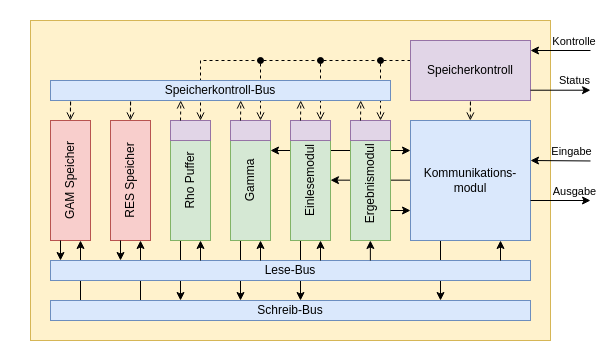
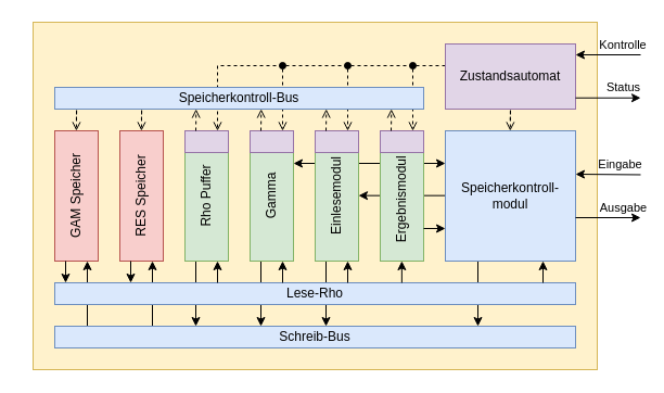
  <mxCell id="0" />
  <mxCell id="1" parent="0" />
  <mxCell id="2" value="" style="rounded=0;whiteSpace=wrap;html=1;fillColor=#fff2cc;strokeColor=#d6b656;" parent="1" vertex="1"><mxGeometry x="30" y="20" width="520" height="320" as="geometry" /></mxCell>
  <mxCell id="3" value="" style="endArrow=open;html=1;rounded=0;dashed=1;endFill=0;startArrow=oval;startFill=1;" parent="1" edge="1"><mxGeometry width="50" height="50" relative="1" as="geometry"><mxPoint x="380" y="60" as="sourcePoint" /><mxPoint x="380" y="120" as="targetPoint" /><Array as="points" /></mxGeometry></mxCell>
  <mxCell id="4" value="" style="endArrow=open;html=1;rounded=0;dashed=1;endFill=0;startArrow=oval;startFill=1;" parent="1" edge="1"><mxGeometry width="50" height="50" relative="1" as="geometry"><mxPoint x="320" y="60" as="sourcePoint" /><mxPoint x="320" y="120" as="targetPoint" /><Array as="points" /></mxGeometry></mxCell>
  <mxCell id="5" value="" style="endArrow=open;html=1;rounded=0;dashed=1;endFill=0;startArrow=oval;startFill=1;" parent="1" edge="1"><mxGeometry width="50" height="50" relative="1" as="geometry"><mxPoint x="260" y="60" as="sourcePoint" /><mxPoint x="260" y="120" as="targetPoint" /><Array as="points" /></mxGeometry></mxCell>
  <mxCell id="6" value="" style="endArrow=open;html=1;rounded=0;dashed=1;endFill=0;" parent="1" edge="1"><mxGeometry width="50" height="50" relative="1" as="geometry"><mxPoint x="410" y="60" as="sourcePoint" /><mxPoint x="200" y="120" as="targetPoint" /><Array as="points"><mxPoint x="200" y="60" /></Array></mxGeometry></mxCell>
  <mxCell id="7" value="" style="endArrow=classic;html=1;rounded=0;" parent="1" edge="1"><mxGeometry width="50" height="50" relative="1" as="geometry"><mxPoint x="410" y="179.66" as="sourcePoint" /><mxPoint x="330" y="179.66" as="targetPoint" /></mxGeometry></mxCell>
  <mxCell id="8" value="" style="endArrow=classic;startArrow=classic;html=1;rounded=0;" parent="1" edge="1"><mxGeometry width="50" height="50" relative="1" as="geometry"><mxPoint x="270" y="150" as="sourcePoint" /><mxPoint x="410" y="150" as="targetPoint" /></mxGeometry></mxCell>
  <mxCell id="9" value="" style="endArrow=classic;html=1;rounded=0;" parent="1" edge="1"><mxGeometry width="50" height="50" relative="1" as="geometry"><mxPoint x="440" y="240" as="sourcePoint" /><mxPoint x="440" y="300" as="targetPoint" /></mxGeometry></mxCell>
  <mxCell id="10" value="" style="endArrow=classic;html=1;rounded=0;exitX=0.058;exitY=0;exitDx=0;exitDy=0;exitPerimeter=0;" parent="1" edge="1"><mxGeometry width="50" height="50" relative="1" as="geometry"><mxPoint x="80" y="300" as="sourcePoint" /><mxPoint x="80" y="240" as="targetPoint" /></mxGeometry></mxCell>
  <mxCell id="11" value="" style="endArrow=classic;html=1;rounded=0;exitX=0.058;exitY=0;exitDx=0;exitDy=0;exitPerimeter=0;" parent="1" edge="1"><mxGeometry width="50" height="50" relative="1" as="geometry"><mxPoint x="140" y="300" as="sourcePoint" /><mxPoint x="140" y="240" as="targetPoint" /></mxGeometry></mxCell>
  <mxCell id="12" value="" style="endArrow=classic;html=1;rounded=0;" parent="1" edge="1"><mxGeometry width="50" height="50" relative="1" as="geometry"><mxPoint x="180" y="240" as="sourcePoint" /><mxPoint x="180" y="300" as="targetPoint" /></mxGeometry></mxCell>
  <mxCell id="13" value="" style="endArrow=classic;html=1;rounded=0;" parent="1" edge="1"><mxGeometry width="50" height="50" relative="1" as="geometry"><mxPoint x="240" y="240" as="sourcePoint" /><mxPoint x="240" y="300" as="targetPoint" /></mxGeometry></mxCell>
  <mxCell id="14" value="" style="endArrow=classic;html=1;rounded=0;" parent="1" edge="1"><mxGeometry width="50" height="50" relative="1" as="geometry"><mxPoint x="300" y="240" as="sourcePoint" /><mxPoint x="300" y="300" as="targetPoint" /></mxGeometry></mxCell>
  <mxCell id="15" value="" style="group" parent="1" vertex="1" connectable="0"><mxGeometry x="50" y="120" width="40" height="120" as="geometry" /></mxCell>
  <mxCell id="16" value="" style="rounded=0;whiteSpace=wrap;html=1;fillColor=#f8cecc;strokeColor=#b85450;" parent="15" vertex="1"><mxGeometry width="40" height="120" as="geometry" /></mxCell>
  <mxCell id="17" value="GAM Speicher" style="text;html=1;strokeColor=none;fillColor=none;align=center;verticalAlign=middle;whiteSpace=wrap;rounded=0;rotation=-90;" parent="15" vertex="1"><mxGeometry x="-30" y="45" width="100" height="30" as="geometry" /></mxCell>
  <mxCell id="18" value="" style="group;fillColor=#f8cecc;strokeColor=#b85450;" parent="1" vertex="1" connectable="0"><mxGeometry x="110" y="120" width="40" height="120" as="geometry" /></mxCell>
  <mxCell id="19" value="" style="rounded=0;whiteSpace=wrap;html=1;fillColor=#f8cecc;strokeColor=#b85450;" parent="18" vertex="1"><mxGeometry width="40" height="120" as="geometry" /></mxCell>
  <mxCell id="20" value="RES Speicher" style="text;html=1;strokeColor=none;fillColor=none;align=center;verticalAlign=middle;whiteSpace=wrap;rounded=0;rotation=-90;" parent="18" vertex="1"><mxGeometry x="-30" y="45" width="100" height="30" as="geometry" /></mxCell>
- <mxCell id="21" value="Lese-Bus" style="rounded=0;whiteSpace=wrap;html=1;fillColor=#DAE8FC;strokeColor=#6c8ebf;" parent="1" vertex="1"><mxGeometry x="50" y="260" width="480" height="20" as="geometry" /></mxCell>
+ <mxCell id="21" value="Lese-Rho" style="rounded=0;whiteSpace=wrap;html=1;fillColor=#DAE8FC;strokeColor=#6c8ebf;" parent="1" vertex="1"><mxGeometry x="50" y="260" width="480" height="20" as="geometry" /></mxCell>
  <mxCell id="22" value="Schreib-Bus" style="rounded=0;whiteSpace=wrap;html=1;fillColor=#DAE8FC;strokeColor=#6c8ebf;" parent="1" vertex="1"><mxGeometry x="50" y="300" width="480" height="20" as="geometry" /></mxCell>
  <mxCell id="23" value="" style="endArrow=classic;html=1;rounded=0;exitX=0.058;exitY=0;exitDx=0;exitDy=0;exitPerimeter=0;" parent="1" edge="1"><mxGeometry width="50" height="50" relative="1" as="geometry"><mxPoint x="60" y="240" as="sourcePoint" /><mxPoint x="60" y="260" as="targetPoint" /></mxGeometry></mxCell>
  <mxCell id="24" value="" style="group" parent="1" vertex="1" connectable="0"><mxGeometry x="170" y="120" width="40" height="120" as="geometry" /></mxCell>
  <mxCell id="25" value="" style="rounded=0;whiteSpace=wrap;html=1;fillColor=#d5e8d4;strokeColor=#82b366;" parent="24" vertex="1"><mxGeometry width="40" height="120" as="geometry" /></mxCell>
  <mxCell id="26" value="Rho Puffer" style="text;html=1;strokeColor=none;fillColor=none;align=center;verticalAlign=middle;whiteSpace=wrap;rounded=0;rotation=-90;" parent="24" vertex="1"><mxGeometry x="-30" y="45" width="100" height="30" as="geometry" /></mxCell>
  <mxCell id="27" value="" style="rounded=0;whiteSpace=wrap;html=1;fillColor=#e1d5e7;strokeColor=#9673a6;" parent="24" vertex="1"><mxGeometry width="40" height="20" as="geometry" /></mxCell>
  <mxCell id="28" value="" style="endArrow=classic;html=1;rounded=0;exitX=0.058;exitY=0;exitDx=0;exitDy=0;exitPerimeter=0;" parent="1" edge="1"><mxGeometry width="50" height="50" relative="1" as="geometry"><mxPoint x="120" y="240" as="sourcePoint" /><mxPoint x="120" y="260" as="targetPoint" /></mxGeometry></mxCell>
  <mxCell id="29" value="" style="rounded=0;whiteSpace=wrap;html=1;fillColor=#d5e8d4;strokeColor=#82b366;" parent="1" vertex="1"><mxGeometry x="230" y="120" width="40" height="120" as="geometry" /></mxCell>
  <mxCell id="30" value="Gamma" style="text;html=1;strokeColor=none;fillColor=none;align=center;verticalAlign=middle;whiteSpace=wrap;rounded=0;rotation=-90;" parent="1" vertex="1"><mxGeometry x="220" y="165" width="60" height="30" as="geometry" /></mxCell>
  <mxCell id="31" value="" style="rounded=0;whiteSpace=wrap;html=1;fillColor=#e1d5e7;strokeColor=#9673a6;" parent="1" vertex="1"><mxGeometry x="230" y="120" width="40" height="20" as="geometry" /></mxCell>
  <mxCell id="32" value="" style="rounded=0;whiteSpace=wrap;html=1;fillColor=#d5e8d4;strokeColor=#82b366;" parent="1" vertex="1"><mxGeometry x="290" y="120" width="40" height="120" as="geometry" /></mxCell>
  <mxCell id="33" value="Einlesemodul" style="text;html=1;strokeColor=none;fillColor=none;align=center;verticalAlign=middle;whiteSpace=wrap;rounded=0;rotation=-90;" parent="1" vertex="1"><mxGeometry x="280" y="165" width="60" height="30" as="geometry" /></mxCell>
  <mxCell id="34" value="" style="endArrow=classic;html=1;rounded=0;" parent="1" edge="1"><mxGeometry width="50" height="50" relative="1" as="geometry"><mxPoint x="200" y="260" as="sourcePoint" /><mxPoint x="200" y="240" as="targetPoint" /></mxGeometry></mxCell>
  <mxCell id="35" value="" style="endArrow=classic;html=1;rounded=0;" parent="1" edge="1"><mxGeometry width="50" height="50" relative="1" as="geometry"><mxPoint x="260" y="260" as="sourcePoint" /><mxPoint x="260" y="240" as="targetPoint" /></mxGeometry></mxCell>
  <mxCell id="36" value="" style="endArrow=classic;html=1;rounded=0;" parent="1" edge="1"><mxGeometry width="50" height="50" relative="1" as="geometry"><mxPoint x="320" y="260" as="sourcePoint" /><mxPoint x="320" y="240" as="targetPoint" /></mxGeometry></mxCell>
- <mxCell id="37" value="&lt;div&gt;Kommunikations-&lt;/div&gt;&lt;div&gt;modul&lt;/div&gt;" style="whiteSpace=wrap;html=1;aspect=fixed;fillColor=#dae8fc;strokeColor=#6c8ebf;" parent="1" vertex="1"><mxGeometry x="410" y="120" width="120" height="120" as="geometry" /></mxCell>
+ <mxCell id="37" value="&lt;div&gt;Speicherkontroll-&lt;/div&gt;&lt;div&gt;modul&lt;/div&gt;" style="whiteSpace=wrap;html=1;aspect=fixed;fillColor=#dae8fc;strokeColor=#6c8ebf;" parent="1" vertex="1"><mxGeometry x="410" y="120" width="120" height="120" as="geometry" /></mxCell>
  <mxCell id="38" value="" style="rounded=0;whiteSpace=wrap;html=1;fillColor=#d5e8d4;strokeColor=#82b366;" parent="1" vertex="1"><mxGeometry x="350" y="120" width="40" height="120" as="geometry" /></mxCell>
  <mxCell id="39" value="Ergebnismodul&amp;nbsp;&amp;nbsp;" style="text;html=1;strokeColor=none;fillColor=none;align=center;verticalAlign=middle;whiteSpace=wrap;rounded=0;rotation=-90;" parent="1" vertex="1"><mxGeometry x="340" y="165" width="60" height="30" as="geometry" /></mxCell>
  <mxCell id="40" value="" style="endArrow=classic;html=1;rounded=0;" parent="1" edge="1"><mxGeometry width="50" height="50" relative="1" as="geometry"><mxPoint x="369.86" y="260" as="sourcePoint" /><mxPoint x="369.86" y="240" as="targetPoint" /></mxGeometry></mxCell>
  <mxCell id="41" value="" style="endArrow=classic;html=1;rounded=0;" parent="1" edge="1"><mxGeometry width="50" height="50" relative="1" as="geometry"><mxPoint x="500" y="260" as="sourcePoint" /><mxPoint x="500" y="240" as="targetPoint" /></mxGeometry></mxCell>
- <mxCell id="42" value="Speicherkontroll" style="rounded=0;whiteSpace=wrap;html=1;fillColor=#e1d5e7;strokeColor=#9673a6;" parent="1" vertex="1"><mxGeometry x="410" y="40" width="120" height="60" as="geometry" /></mxCell>
+ <mxCell id="42" value="Zustandsautomat" style="rounded=0;whiteSpace=wrap;html=1;fillColor=#e1d5e7;strokeColor=#9673a6;" parent="1" vertex="1"><mxGeometry x="410" y="40" width="120" height="60" as="geometry" /></mxCell>
  <mxCell id="43" value="" style="endArrow=classic;html=1;rounded=0;" parent="1" edge="1"><mxGeometry width="50" height="50" relative="1" as="geometry"><mxPoint x="590" y="160.48" as="sourcePoint" /><mxPoint x="530" y="160" as="targetPoint" /></mxGeometry></mxCell>
  <mxCell id="44" value="Eingabe" style="edgeLabel;html=1;align=center;verticalAlign=middle;resizable=0;points=[];labelBackgroundColor=none;" parent="43" vertex="1" connectable="0"><mxGeometry x="-0.771" relative="1" as="geometry"><mxPoint x="-13" y="-10" as="offset" /></mxGeometry></mxCell>
  <mxCell id="45" value="" style="endArrow=classic;html=1;rounded=0;" parent="1" edge="1"><mxGeometry width="50" height="50" relative="1" as="geometry"><mxPoint x="530" y="200" as="sourcePoint" /><mxPoint x="590" y="200" as="targetPoint" /></mxGeometry></mxCell>
  <mxCell id="46" value="Ausgabe" style="edgeLabel;html=1;align=center;verticalAlign=middle;resizable=0;points=[];labelBackgroundColor=none;" parent="45" vertex="1" connectable="0"><mxGeometry x="0.643" relative="1" as="geometry"><mxPoint x="-6" y="-10" as="offset" /></mxGeometry></mxCell>
  <mxCell id="47" value="" style="rounded=0;whiteSpace=wrap;html=1;fillColor=#e1d5e7;strokeColor=#9673a6;" parent="1" vertex="1"><mxGeometry x="290" y="120" width="40" height="20" as="geometry" /></mxCell>
  <mxCell id="48" value="" style="rounded=0;whiteSpace=wrap;html=1;fillColor=#e1d5e7;strokeColor=#9673a6;" parent="1" vertex="1"><mxGeometry x="350" y="120" width="40" height="20" as="geometry" /></mxCell>
  <mxCell id="49" value="Speicherkontroll-Bus" style="rounded=0;whiteSpace=wrap;html=1;fillColor=#DAE8FC;strokeColor=#6c8ebf;" parent="1" vertex="1"><mxGeometry x="50" y="80" width="340" height="20" as="geometry" /></mxCell>
  <mxCell id="50" value="" style="endArrow=classic;html=1;rounded=0;" parent="1" edge="1"><mxGeometry width="50" height="50" relative="1" as="geometry"><mxPoint x="390" y="210" as="sourcePoint" /><mxPoint x="410" y="210" as="targetPoint" /></mxGeometry></mxCell>
  <mxCell id="51" value="" style="endArrow=open;html=1;rounded=0;dashed=1;endFill=0;" parent="1" edge="1"><mxGeometry width="50" height="50" relative="1" as="geometry"><mxPoint x="180" y="120" as="sourcePoint" /><mxPoint x="180.2" y="100" as="targetPoint" /><Array as="points"><mxPoint x="180.2" y="110" /></Array></mxGeometry></mxCell>
  <mxCell id="52" value="" style="endArrow=open;html=1;rounded=0;dashed=1;endFill=0;" parent="1" edge="1"><mxGeometry width="50" height="50" relative="1" as="geometry"><mxPoint x="240" y="120" as="sourcePoint" /><mxPoint x="240.2" y="100" as="targetPoint" /><Array as="points"><mxPoint x="240.2" y="110" /></Array></mxGeometry></mxCell>
  <mxCell id="53" value="" style="endArrow=open;html=1;rounded=0;endFill=0;dashed=1;" parent="1" edge="1"><mxGeometry width="50" height="50" relative="1" as="geometry"><mxPoint x="300" y="120" as="sourcePoint" /><mxPoint x="300.2" y="100" as="targetPoint" /><Array as="points"><mxPoint x="300.2" y="110" /></Array></mxGeometry></mxCell>
  <mxCell id="54" value="" style="endArrow=open;html=1;rounded=0;dashed=1;endFill=0;" parent="1" edge="1"><mxGeometry width="50" height="50" relative="1" as="geometry"><mxPoint x="360" y="120" as="sourcePoint" /><mxPoint x="360.2" y="100" as="targetPoint" /><Array as="points"><mxPoint x="360.2" y="110" /></Array></mxGeometry></mxCell>
  <mxCell id="55" value="" style="endArrow=open;html=1;rounded=0;endFill=0;dashed=1;" parent="1" edge="1"><mxGeometry width="50" height="50" relative="1" as="geometry"><mxPoint x="129.9" y="110" as="sourcePoint" /><mxPoint x="129.9" y="120" as="targetPoint" /><Array as="points"><mxPoint x="130.1" y="100" /></Array></mxGeometry></mxCell>
  <mxCell id="56" value="" style="endArrow=open;html=1;rounded=0;endFill=0;dashed=1;" parent="1" edge="1"><mxGeometry width="50" height="50" relative="1" as="geometry"><mxPoint x="69.9" y="110" as="sourcePoint" /><mxPoint x="69.9" y="120" as="targetPoint" /><Array as="points"><mxPoint x="70.1" y="100" /></Array></mxGeometry></mxCell>
  <mxCell id="57" value="" style="endArrow=open;html=1;rounded=0;endFill=0;dashed=1;" parent="1" edge="1"><mxGeometry width="50" height="50" relative="1" as="geometry"><mxPoint x="469.8" y="110" as="sourcePoint" /><mxPoint x="469.8" y="120" as="targetPoint" /><Array as="points"><mxPoint x="470" y="100" /></Array></mxGeometry></mxCell>
  <mxCell id="58" value="" style="endArrow=classic;html=1;rounded=0;" parent="1" edge="1"><mxGeometry width="50" height="50" relative="1" as="geometry"><mxPoint x="590" y="50" as="sourcePoint" /><mxPoint x="530" y="50" as="targetPoint" /></mxGeometry></mxCell>
  <mxCell id="59" value="&amp;nbsp;Kontrolle" style="edgeLabel;html=1;align=center;verticalAlign=middle;resizable=0;points=[];labelBackgroundColor=none;" parent="58" vertex="1" connectable="0"><mxGeometry x="-0.717" y="1" relative="1" as="geometry"><mxPoint x="-11" y="-11" as="offset" /></mxGeometry></mxCell>
  <mxCell id="60" value="" style="endArrow=classic;html=1;rounded=0;" parent="1" edge="1"><mxGeometry width="50" height="50" relative="1" as="geometry"><mxPoint x="530" y="89.71" as="sourcePoint" /><mxPoint x="590" y="89.71" as="targetPoint" /></mxGeometry></mxCell>
  <mxCell id="61" value="Status" style="edgeLabel;html=1;align=center;verticalAlign=middle;resizable=0;points=[];labelBackgroundColor=none;" parent="60" vertex="1" connectable="0"><mxGeometry x="0.643" relative="1" as="geometry"><mxPoint x="-6" y="-10" as="offset" /></mxGeometry></mxCell>
